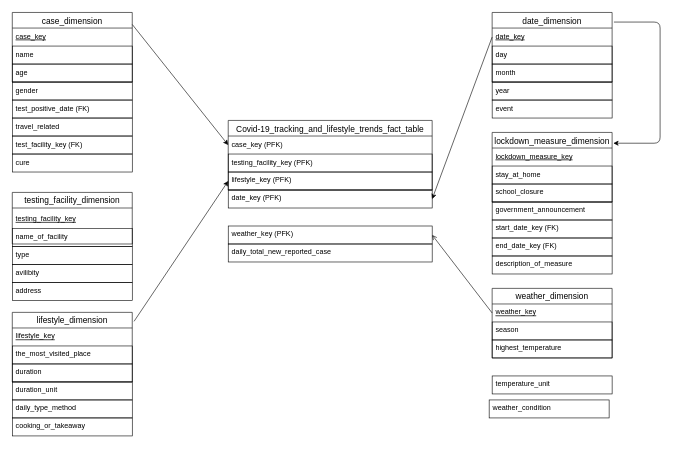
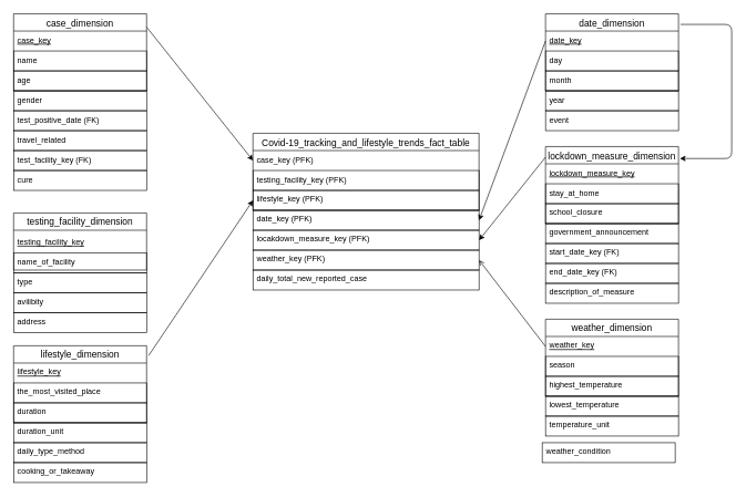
  <mxCell id="0" />
  <mxCell id="1" parent="0" />
  <mxCell id="2" value="case_dimension" style="swimlane;fontStyle=0;childLayout=stackLayout;horizontal=1;startSize=26;horizontalStack=0;resizeParent=1;resizeParentMax=0;resizeLast=0;collapsible=1;marginBottom=0;align=center;fontSize=14;" vertex="1" parent="1"><mxGeometry x="20" y="20" width="200" height="116" as="geometry" /></mxCell>
  <mxCell id="3" value="case_key" style="text;strokeColor=none;fillColor=none;spacingLeft=4;spacingRight=4;overflow=hidden;rotatable=0;points=[[0,0.5],[1,0.5]];portConstraint=eastwest;fontSize=12;fontStyle=4" vertex="1" parent="2"><mxGeometry y="26" width="200" height="30" as="geometry" /></mxCell>
  <mxCell id="4" value="name" style="text;spacingLeft=4;spacingRight=4;overflow=hidden;rotatable=0;points=[[0,0.5],[1,0.5]];portConstraint=eastwest;fontSize=12;strokeColor=#000000;" vertex="1" parent="2"><mxGeometry y="56" width="200" height="30" as="geometry" /></mxCell>
  <mxCell id="5" value="age" style="text;fillColor=none;spacingLeft=4;spacingRight=4;overflow=hidden;rotatable=0;points=[[0,0.5],[1,0.5]];portConstraint=eastwest;fontSize=12;strokeColor=#000000;" vertex="1" parent="2"><mxGeometry y="86" width="200" height="30" as="geometry" /></mxCell>
  <mxCell id="6" value="gender" style="text;fillColor=none;spacingLeft=4;spacingRight=4;overflow=hidden;rotatable=0;points=[[0,0.5],[1,0.5]];portConstraint=eastwest;fontSize=12;strokeColor=#000000;rounded=0;" vertex="1" parent="1"><mxGeometry x="20" y="136" width="200" height="30" as="geometry" /></mxCell>
  <mxCell id="7" value="test_positive_date (FK)" style="text;fillColor=none;spacingLeft=4;spacingRight=4;overflow=hidden;rotatable=0;points=[[0,0.5],[1,0.5]];portConstraint=eastwest;fontSize=12;strokeColor=#000000;rounded=0;" vertex="1" parent="1"><mxGeometry x="20" y="166" width="200" height="30" as="geometry" /></mxCell>
  <mxCell id="8" value="travel_related" style="text;fillColor=none;spacingLeft=4;spacingRight=4;overflow=hidden;rotatable=0;points=[[0,0.5],[1,0.5]];portConstraint=eastwest;fontSize=12;strokeColor=#000000;rounded=0;" vertex="1" parent="1"><mxGeometry x="20" y="196" width="200" height="30" as="geometry" /></mxCell>
  <mxCell id="9" value="test_facility_key (FK)" style="text;fillColor=none;spacingLeft=4;spacingRight=4;overflow=hidden;rotatable=0;points=[[0,0.5],[1,0.5]];portConstraint=eastwest;fontSize=12;strokeColor=#000000;rounded=0;" vertex="1" parent="1"><mxGeometry x="20" y="226" width="200" height="30" as="geometry" /></mxCell>
  <mxCell id="10" value="testing_facility_dimension" style="swimlane;fontStyle=0;childLayout=stackLayout;horizontal=1;startSize=26;horizontalStack=0;resizeParent=1;resizeParentMax=0;resizeLast=0;collapsible=1;marginBottom=0;align=center;fontSize=14;" vertex="1" parent="1"><mxGeometry x="20" y="320" width="200" height="86" as="geometry" /></mxCell>
  <mxCell id="11" value="lifestyle_dimension" style="swimlane;fontStyle=0;childLayout=stackLayout;horizontal=1;startSize=26;horizontalStack=0;resizeParent=1;resizeParentMax=0;resizeLast=0;collapsible=1;marginBottom=0;align=center;fontSize=14;" vertex="1" parent="1"><mxGeometry x="20" y="520" width="200" height="116" as="geometry" /></mxCell>
  <mxCell id="12" value="lifestyle_key" style="text;strokeColor=none;fillColor=none;spacingLeft=4;spacingRight=4;overflow=hidden;rotatable=0;points=[[0,0.5],[1,0.5]];portConstraint=eastwest;fontSize=12;fontStyle=4" vertex="1" parent="11"><mxGeometry y="26" width="200" height="30" as="geometry" /></mxCell>
  <mxCell id="13" value="the_most_visited_place" style="text;spacingLeft=4;spacingRight=4;overflow=hidden;rotatable=0;points=[[0,0.5],[1,0.5]];portConstraint=eastwest;fontSize=12;strokeColor=#000000;" vertex="1" parent="11"><mxGeometry y="56" width="200" height="30" as="geometry" /></mxCell>
  <mxCell id="14" value="duration" style="text;fillColor=none;spacingLeft=4;spacingRight=4;overflow=hidden;rotatable=0;points=[[0,0.5],[1,0.5]];portConstraint=eastwest;fontSize=12;strokeColor=#000000;" vertex="1" parent="11"><mxGeometry y="86" width="200" height="30" as="geometry" /></mxCell>
  <mxCell id="15" value="duration_unit" style="text;fillColor=none;spacingLeft=4;spacingRight=4;overflow=hidden;rotatable=0;points=[[0,0.5],[1,0.5]];portConstraint=eastwest;fontSize=12;strokeColor=#000000;rounded=0;" vertex="1" parent="1"><mxGeometry x="20" y="636" width="200" height="30" as="geometry" /></mxCell>
  <mxCell id="16" value="cooking_or_takeaway" style="text;fillColor=none;spacingLeft=4;spacingRight=4;overflow=hidden;rotatable=0;points=[[0,0.5],[1,0.5]];portConstraint=eastwest;fontSize=12;strokeColor=#000000;rounded=0;" vertex="1" parent="1"><mxGeometry x="20" y="696" width="200" height="30" as="geometry" /></mxCell>
  <mxCell id="17" value="daily_type_method" style="text;fillColor=none;spacingLeft=4;spacingRight=4;overflow=hidden;rotatable=0;points=[[0,0.5],[1,0.5]];portConstraint=eastwest;fontSize=12;strokeColor=#000000;rounded=0;" vertex="1" parent="1"><mxGeometry x="20" y="666" width="200" height="30" as="geometry" /></mxCell>
  <mxCell id="18" value="date_dimension" style="swimlane;fontStyle=0;childLayout=stackLayout;horizontal=1;startSize=26;horizontalStack=0;resizeParent=1;resizeParentMax=0;resizeLast=0;collapsible=1;marginBottom=0;align=center;fontSize=14;" vertex="1" parent="1"><mxGeometry x="820" y="20" width="200" height="116" as="geometry" /></mxCell>
  <mxCell id="19" value="date_key" style="text;strokeColor=none;fillColor=none;spacingLeft=4;spacingRight=4;overflow=hidden;rotatable=0;points=[[0,0.5],[1,0.5]];portConstraint=eastwest;fontSize=12;fontStyle=4" vertex="1" parent="18"><mxGeometry y="26" width="200" height="30" as="geometry" /></mxCell>
  <mxCell id="20" value="day" style="text;spacingLeft=4;spacingRight=4;overflow=hidden;rotatable=0;points=[[0,0.5],[1,0.5]];portConstraint=eastwest;fontSize=12;strokeColor=#000000;" vertex="1" parent="18"><mxGeometry y="56" width="200" height="30" as="geometry" /></mxCell>
  <mxCell id="21" value="month" style="text;fillColor=none;spacingLeft=4;spacingRight=4;overflow=hidden;rotatable=0;points=[[0,0.5],[1,0.5]];portConstraint=eastwest;fontSize=12;strokeColor=#000000;" vertex="1" parent="18"><mxGeometry y="86" width="200" height="30" as="geometry" /></mxCell>
  <mxCell id="22" value="year" style="text;fillColor=none;spacingLeft=4;spacingRight=4;overflow=hidden;rotatable=0;points=[[0,0.5],[1,0.5]];portConstraint=eastwest;fontSize=12;strokeColor=#000000;rounded=0;" vertex="1" parent="1"><mxGeometry x="820" y="136" width="200" height="30" as="geometry" /></mxCell>
  <mxCell id="23" value="event" style="text;fillColor=none;spacingLeft=4;spacingRight=4;overflow=hidden;rotatable=0;points=[[0,0.5],[1,0.5]];portConstraint=eastwest;fontSize=12;strokeColor=#000000;rounded=0;" vertex="1" parent="1"><mxGeometry x="820" y="166" width="200" height="30" as="geometry" /></mxCell>
  <mxCell id="24" value="lockdown_measure_dimension" style="swimlane;fontStyle=0;childLayout=stackLayout;horizontal=1;startSize=26;horizontalStack=0;resizeParent=1;resizeParentMax=0;resizeLast=0;collapsible=1;marginBottom=0;align=center;fontSize=14;" vertex="1" parent="1"><mxGeometry x="820" y="220" width="200" height="116" as="geometry" /></mxCell>
  <mxCell id="25" value="lockdown_measure_key" style="text;strokeColor=none;fillColor=none;spacingLeft=4;spacingRight=4;overflow=hidden;rotatable=0;points=[[0,0.5],[1,0.5]];portConstraint=eastwest;fontSize=12;fontStyle=4" vertex="1" parent="24"><mxGeometry y="26" width="200" height="30" as="geometry" /></mxCell>
  <mxCell id="26" value="stay_at_home" style="text;spacingLeft=4;spacingRight=4;overflow=hidden;rotatable=0;points=[[0,0.5],[1,0.5]];portConstraint=eastwest;fontSize=12;strokeColor=#000000;" vertex="1" parent="24"><mxGeometry y="56" width="200" height="30" as="geometry" /></mxCell>
  <mxCell id="27" value="school_closure" style="text;fillColor=none;spacingLeft=4;spacingRight=4;overflow=hidden;rotatable=0;points=[[0,0.5],[1,0.5]];portConstraint=eastwest;fontSize=12;strokeColor=#000000;" vertex="1" parent="24"><mxGeometry y="86" width="200" height="30" as="geometry" /></mxCell>
  <mxCell id="28" value="government_announcement" style="text;fillColor=none;spacingLeft=4;spacingRight=4;overflow=hidden;rotatable=0;points=[[0,0.5],[1,0.5]];portConstraint=eastwest;fontSize=12;strokeColor=#000000;rounded=0;" vertex="1" parent="1"><mxGeometry x="820" y="336" width="200" height="30" as="geometry" /></mxCell>
  <mxCell id="29" value="start_date_key (FK)" style="text;fillColor=none;spacingLeft=4;spacingRight=4;overflow=hidden;rotatable=0;points=[[0,0.5],[1,0.5]];portConstraint=eastwest;fontSize=12;strokeColor=#000000;rounded=0;" vertex="1" parent="1"><mxGeometry x="820" y="366" width="200" height="30" as="geometry" /></mxCell>
  <mxCell id="30" value="description_of_measure" style="text;fillColor=none;spacingLeft=4;spacingRight=4;overflow=hidden;rotatable=0;points=[[0,0.5],[1,0.5]];portConstraint=eastwest;fontSize=12;strokeColor=#000000;rounded=0;" vertex="1" parent="1"><mxGeometry x="820" y="426" width="200" height="30" as="geometry" /></mxCell>
  <mxCell id="31" value="end_date_key (FK)" style="text;fillColor=none;spacingLeft=4;spacingRight=4;overflow=hidden;rotatable=0;points=[[0,0.5],[1,0.5]];portConstraint=eastwest;fontSize=12;strokeColor=#000000;rounded=0;" vertex="1" parent="1"><mxGeometry x="820" y="396" width="200" height="30" as="geometry" /></mxCell>
  <mxCell id="32" value="weather_dimension" style="swimlane;fontStyle=0;childLayout=stackLayout;horizontal=1;startSize=26;horizontalStack=0;resizeParent=1;resizeParentMax=0;resizeLast=0;collapsible=1;marginBottom=0;align=center;fontSize=14;" vertex="1" parent="1"><mxGeometry x="820" y="480" width="200" height="116" as="geometry" /></mxCell>
  <mxCell id="33" value="weather_key" style="text;strokeColor=none;fillColor=none;spacingLeft=4;spacingRight=4;overflow=hidden;rotatable=0;points=[[0,0.5],[1,0.5]];portConstraint=eastwest;fontSize=12;fontStyle=4" vertex="1" parent="32"><mxGeometry y="26" width="200" height="30" as="geometry" /></mxCell>
  <mxCell id="34" value="season" style="text;spacingLeft=4;spacingRight=4;overflow=hidden;rotatable=0;points=[[0,0.5],[1,0.5]];portConstraint=eastwest;fontSize=12;strokeColor=#000000;" vertex="1" parent="32"><mxGeometry y="56" width="200" height="30" as="geometry" /></mxCell>
  <mxCell id="35" value="highest_temperature" style="text;fillColor=none;spacingLeft=4;spacingRight=4;overflow=hidden;rotatable=0;points=[[0,0.5],[1,0.5]];portConstraint=eastwest;fontSize=12;strokeColor=#000000;" vertex="1" parent="32"><mxGeometry y="86" width="200" height="30" as="geometry" /></mxCell>
+ <mxCell id="36" value="lowest_temperature" style="text;fillColor=none;spacingLeft=4;spacingRight=4;overflow=hidden;rotatable=0;points=[[0,0.5],[1,0.5]];portConstraint=eastwest;fontSize=12;strokeColor=#000000;rounded=0;" vertex="1" parent="1"><mxGeometry x="820" y="596" width="200" height="30" as="geometry" /></mxCell>
  <mxCell id="37" value="weather_condition" style="text;fillColor=none;spacingLeft=4;spacingRight=4;overflow=hidden;rotatable=0;points=[[0,0.5],[1,0.5]];portConstraint=eastwest;fontSize=12;strokeColor=#000000;rounded=0;" vertex="1" parent="1"><mxGeometry x="815" y="666" width="200" height="30" as="geometry" /></mxCell>
  <mxCell id="38" value="Covid-19_tracking_and_lifestyle_trends_fact_table" style="swimlane;fontStyle=0;childLayout=stackLayout;horizontal=1;startSize=26;horizontalStack=0;resizeParent=1;resizeParentMax=0;resizeLast=0;collapsible=1;marginBottom=0;align=center;fontSize=14;" vertex="1" parent="1"><mxGeometry x="380" y="200" width="340" height="116" as="geometry" /></mxCell>
  <mxCell id="39" value="case_key (PFK)" style="text;strokeColor=none;fillColor=none;spacingLeft=4;spacingRight=4;overflow=hidden;rotatable=0;points=[[0,0.5],[1,0.5]];portConstraint=eastwest;fontSize=12;fontStyle=0" vertex="1" parent="38"><mxGeometry y="26" width="340" height="30" as="geometry" /></mxCell>
  <mxCell id="40" value="testing_facility_key (PFK)" style="text;spacingLeft=4;spacingRight=4;overflow=hidden;rotatable=0;points=[[0,0.5],[1,0.5]];portConstraint=eastwest;fontSize=12;strokeColor=#000000;" vertex="1" parent="38"><mxGeometry y="56" width="340" height="30" as="geometry" /></mxCell>
  <mxCell id="41" value="lifestyle_key (PFK)" style="text;fillColor=none;spacingLeft=4;spacingRight=4;overflow=hidden;rotatable=0;points=[[0,0.5],[1,0.5]];portConstraint=eastwest;fontSize=12;strokeColor=#000000;" vertex="1" parent="38"><mxGeometry y="86" width="340" height="30" as="geometry" /></mxCell>
  <mxCell id="42" value="date_key (PFK)" style="text;fillColor=none;spacingLeft=4;spacingRight=4;overflow=hidden;rotatable=0;points=[[0,0.5],[1,0.5]];portConstraint=eastwest;fontSize=12;strokeColor=#000000;rounded=0;" vertex="1" parent="1"><mxGeometry x="380" y="316" width="340" height="30" as="geometry" /></mxCell>
+ <mxCell id="43" value="locakdown_measure_key (PFK)" style="text;fillColor=none;spacingLeft=4;spacingRight=4;overflow=hidden;rotatable=0;points=[[0,0.5],[1,0.5]];portConstraint=eastwest;fontSize=12;strokeColor=#000000;rounded=0;" vertex="1" parent="1"><mxGeometry x="380" y="346" width="340" height="30" as="geometry" /></mxCell>
  <mxCell id="44" value="daily_total_new_reported_case" style="text;fillColor=none;spacingLeft=4;spacingRight=4;overflow=hidden;rotatable=0;points=[[0,0.5],[1,0.5]];portConstraint=eastwest;fontSize=12;strokeColor=#000000;rounded=0;" vertex="1" parent="1"><mxGeometry x="380" y="406" width="340" height="30" as="geometry" /></mxCell>
  <mxCell id="45" value="weather_key (PFK)" style="text;fillColor=none;spacingLeft=4;spacingRight=4;overflow=hidden;rotatable=0;points=[[0,0.5],[1,0.5]];portConstraint=eastwest;fontSize=12;strokeColor=#000000;rounded=0;" vertex="1" parent="1"><mxGeometry x="380" y="376" width="340" height="30" as="geometry" /></mxCell>
  <mxCell id="46" value="" style="endArrow=classic;html=1;entryX=0;entryY=0.5;entryDx=0;entryDy=0;" edge="1" parent="1" target="39"><mxGeometry width="50" height="50" relative="1" as="geometry"><mxPoint x="220" y="40" as="sourcePoint" /><mxPoint x="270" y="-10" as="targetPoint" /></mxGeometry></mxCell>
  <mxCell id="47" value="" style="endArrow=classic;html=1;exitX=1.015;exitY=0.129;exitDx=0;exitDy=0;exitPerimeter=0;entryX=0;entryY=0.5;entryDx=0;entryDy=0;" edge="1" parent="1" source="11" target="41"><mxGeometry width="50" height="50" relative="1" as="geometry"><mxPoint x="320" y="510" as="sourcePoint" /><mxPoint x="370" y="460" as="targetPoint" /></mxGeometry></mxCell>
  <mxCell id="48" value="" style="endArrow=classic;html=1;exitX=0;exitY=0.5;exitDx=0;exitDy=0;entryX=1;entryY=0.5;entryDx=0;entryDy=0;" edge="1" parent="1" source="19" target="42"><mxGeometry width="50" height="50" relative="1" as="geometry"><mxPoint x="710" y="70" as="sourcePoint" /><mxPoint x="760" y="20" as="targetPoint" /></mxGeometry></mxCell>
+ <mxCell id="49" value="" style="endArrow=classic;html=1;exitX=0;exitY=0.138;exitDx=0;exitDy=0;exitPerimeter=0;entryX=1;entryY=0.5;entryDx=0;entryDy=0;" edge="1" parent="1" source="24" target="43"><mxGeometry width="50" height="50" relative="1" as="geometry"><mxPoint x="630" y="370" as="sourcePoint" /><mxPoint x="680" y="320" as="targetPoint" /></mxGeometry></mxCell>
  <mxCell id="50" value="" style="endArrow=open;html=1;exitX=0;exitY=0.5;exitDx=0;exitDy=0;entryX=1;entryY=0.5;entryDx=0;entryDy=0;" edge="1" parent="1" source="33" target="45"><mxGeometry width="50" height="50" relative="1" as="geometry"><mxPoint x="710" y="560" as="sourcePoint" /><mxPoint x="760" y="510" as="targetPoint" /></mxGeometry></mxCell>
  <mxCell id="51" value="" style="endArrow=classic;html=1;exitX=1.015;exitY=0.138;exitDx=0;exitDy=0;exitPerimeter=0;entryX=1.01;entryY=0.155;entryDx=0;entryDy=0;entryPerimeter=0;" edge="1" parent="1" source="18" target="24"><mxGeometry width="50" height="50" relative="1" as="geometry"><mxPoint x="630" y="370" as="sourcePoint" /><mxPoint x="1100" y="240" as="targetPoint" /><Array as="points"><mxPoint x="1100" y="36" /><mxPoint x="1100" y="238" /></Array></mxGeometry></mxCell>
  <mxCell id="52" value="temperature_unit" style="text;fillColor=none;spacingLeft=4;spacingRight=4;overflow=hidden;rotatable=0;points=[[0,0.5],[1,0.5]];portConstraint=eastwest;fontSize=12;strokeColor=#000000;rounded=0;" vertex="1" parent="1"><mxGeometry x="820" y="626" width="200" height="30" as="geometry" /></mxCell>
  <mxCell id="53" value="cure" style="text;fillColor=none;spacingLeft=4;spacingRight=4;overflow=hidden;rotatable=0;points=[[0,0.5],[1,0.5]];portConstraint=eastwest;fontSize=12;strokeColor=#000000;rounded=0;" vertex="1" parent="1"><mxGeometry x="20" y="256" width="200" height="30" as="geometry" /></mxCell>
  <mxCell id="54" value="testing_facility_key" style="text;strokeColor=none;fillColor=none;spacingLeft=4;spacingRight=4;overflow=hidden;rotatable=0;points=[[0,0.5],[1,0.5]];portConstraint=eastwest;fontSize=12;fontStyle=4" vertex="1" parent="1"><mxGeometry x="20" y="350" width="200" height="30" as="geometry" /></mxCell>
  <mxCell id="55" value="name_of_facility" style="text;spacingLeft=4;spacingRight=4;overflow=hidden;rotatable=0;points=[[0,0.5],[1,0.5]];portConstraint=eastwest;fontSize=12;strokeColor=#000000;" vertex="1" parent="1"><mxGeometry x="20" y="380" width="200" height="30" as="geometry" /></mxCell>
  <mxCell id="56" value="type" style="text;fillColor=none;spacingLeft=4;spacingRight=4;overflow=hidden;rotatable=0;points=[[0,0.5],[1,0.5]];portConstraint=eastwest;fontSize=12;strokeColor=#000000;" vertex="1" parent="1"><mxGeometry x="20" y="410" width="200" height="30" as="geometry" /></mxCell>
  <mxCell id="57" value="avilibity" style="text;fillColor=none;spacingLeft=4;spacingRight=4;overflow=hidden;rotatable=0;points=[[0,0.5],[1,0.5]];portConstraint=eastwest;fontSize=12;strokeColor=#000000;rounded=0;" vertex="1" parent="1"><mxGeometry x="20" y="440" width="200" height="30" as="geometry" /></mxCell>
  <mxCell id="58" value="address" style="text;fillColor=none;spacingLeft=4;spacingRight=4;overflow=hidden;rotatable=0;points=[[0,0.5],[1,0.5]];portConstraint=eastwest;fontSize=12;strokeColor=#000000;rounded=0;" vertex="1" parent="1"><mxGeometry x="20" y="470" width="200" height="30" as="geometry" /></mxCell>
